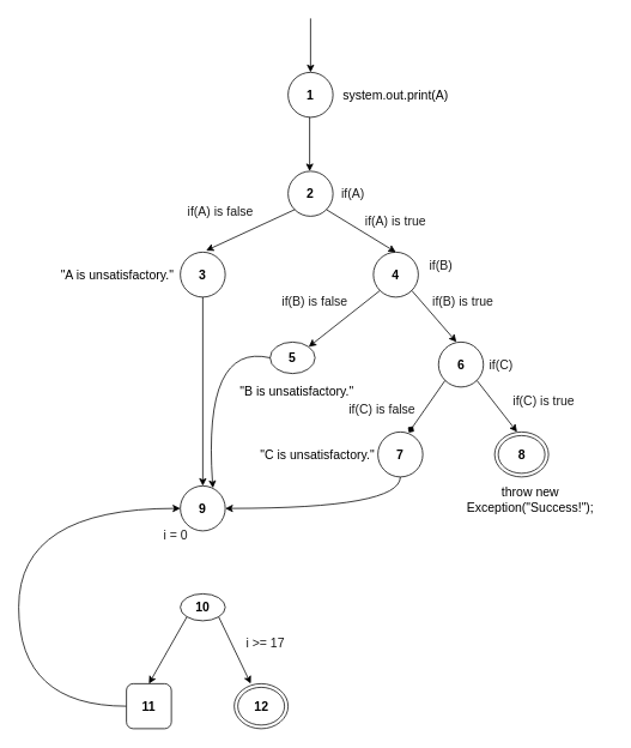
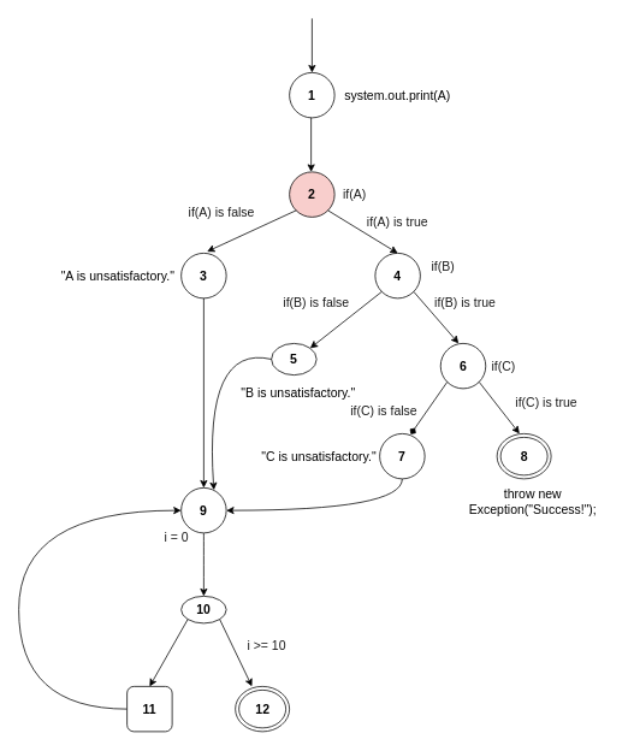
  <mxCell id="0" />
  <mxCell id="1" parent="0" />
  <mxCell id="2" value="&lt;font style=&quot;font-size: 14px;&quot;&gt;&lt;b&gt;1&lt;/b&gt;&lt;/font&gt;" style="ellipse;whiteSpace=wrap;html=1;aspect=fixed;" parent="1" vertex="1"><mxGeometry x="320" y="80" width="50" height="50" as="geometry" /></mxCell>
  <mxCell id="3" value="" style="endArrow=classic;html=1;rounded=0;fontSize=14;entryX=0.5;entryY=0;entryDx=0;entryDy=0;" parent="1" target="2" edge="1"><mxGeometry width="50" height="50" relative="1" as="geometry"><mxPoint x="345" y="20" as="sourcePoint" /><mxPoint x="370" y="150" as="targetPoint" /></mxGeometry></mxCell>
- <mxCell id="4" value="&lt;span style=&quot;font-size: 14px;&quot;&gt;&lt;b&gt;2&lt;/b&gt;&lt;/span&gt;" style="ellipse;whiteSpace=wrap;html=1;aspect=fixed;" parent="1" vertex="1"><mxGeometry x="320" y="190" width="50" height="50" as="geometry" /></mxCell>
+ <mxCell id="4" value="&lt;span style=&quot;font-size: 14px;&quot;&gt;&lt;b&gt;2&lt;/b&gt;&lt;/span&gt;" style="ellipse;whiteSpace=wrap;html=1;aspect=fixed;fillColor=#f8cecc;" parent="1" vertex="1"><mxGeometry x="320" y="190" width="50" height="50" as="geometry" /></mxCell>
  <mxCell id="5" value="" style="endArrow=classic;html=1;rounded=0;fontSize=14;entryX=0.5;entryY=0;entryDx=0;entryDy=0;" parent="1" edge="1"><mxGeometry width="50" height="50" relative="1" as="geometry"><mxPoint x="344" y="130" as="sourcePoint" /><mxPoint x="344" y="190" as="targetPoint" /></mxGeometry></mxCell>
  <mxCell id="6" value="system.out.print(A)" style="text;html=1;strokeColor=none;fillColor=none;align=center;verticalAlign=middle;whiteSpace=wrap;rounded=0;fontSize=14;" parent="1" vertex="1"><mxGeometry x="415" y="100" width="50" height="10" as="geometry" /></mxCell>
  <mxCell id="7" value="&lt;span style=&quot;font-size: 14px;&quot;&gt;&lt;b&gt;4&lt;/b&gt;&lt;/span&gt;" style="ellipse;whiteSpace=wrap;html=1;aspect=fixed;" parent="1" vertex="1"><mxGeometry x="415" y="280" width="50" height="50" as="geometry" /></mxCell>
  <mxCell id="8" value="" style="endArrow=classic;html=1;rounded=0;fontSize=14;entryX=0.645;entryY=-0.036;entryDx=0;entryDy=0;entryPerimeter=0;exitX=0;exitY=1;exitDx=0;exitDy=0;" parent="1" source="4" edge="1"><mxGeometry width="50" height="50" relative="1" as="geometry"><mxPoint x="354" y="140" as="sourcePoint" /><mxPoint x="228.7" y="278.2" as="targetPoint" /></mxGeometry></mxCell>
  <mxCell id="9" value="" style="endArrow=classic;html=1;rounded=0;fontSize=14;entryX=0.5;entryY=0;entryDx=0;entryDy=0;exitX=1;exitY=1;exitDx=0;exitDy=0;" parent="1" source="4" target="7" edge="1"><mxGeometry width="50" height="50" relative="1" as="geometry"><mxPoint x="364" y="150" as="sourcePoint" /><mxPoint x="364" y="210" as="targetPoint" /></mxGeometry></mxCell>
  <mxCell id="10" value="if(A) is true&lt;span style=&quot;color: rgba(0, 0, 0, 0); font-family: monospace; font-size: 0px; text-align: start;&quot;&gt;%3CmxGraphModel%3E%3Croot%3E%3CmxCell%20id%3D%220%22%2F%3E%3CmxCell%20id%3D%221%22%20parent%3D%220%22%2F%3E%3CmxCell%20id%3D%222%22%20value%3D%22!%20(i%20%26amp%3Blt%3B%20arr.length)%22%20style%3D%22text%3Bhtml%3D1%3BstrokeColor%3Dnone%3BfillColor%3Dnone%3Balign%3Dcenter%3BverticalAlign%3Dmiddle%3BwhiteSpace%3Dwrap%3Brounded%3D0%3BfontSize%3D14%3BfontColor%3D%231A1A1A%3B%22%20vertex%3D%221%22%20parent%3D%221%22%3E%3CmxGeometry%20x%3D%22290%22%20y%3D%22-900%22%20width%3D%2295%22%20height%3D%2230%22%20as%3D%22geometry%22%2F%3E%3C%2FmxCell%3E%3C%2Froot%3E%3C%2FmxGraphModel%3E&lt;/span&gt;" style="text;html=1;strokeColor=none;fillColor=none;align=center;verticalAlign=middle;whiteSpace=wrap;rounded=0;fontSize=14;fontColor=#1A1A1A;" parent="1" vertex="1"><mxGeometry x="395" y="230" width="90" height="30" as="geometry" /></mxCell>
  <mxCell id="11" value="&lt;span style=&quot;font-size: 14px;&quot;&gt;&lt;b&gt;5&lt;/b&gt;&lt;/span&gt;" style="ellipse;whiteSpace=wrap;html=1;aspect=fixed;" parent="1" vertex="1"><mxGeometry x="300" y="380" width="50" height="35" as="geometry" /></mxCell>
  <mxCell id="12" value="" style="endArrow=classic;html=1;rounded=0;exitX=0;exitY=1;exitDx=0;exitDy=0;entryX=1;entryY=0;entryDx=0;entryDy=0;" parent="1" source="7" target="11" edge="1"><mxGeometry width="50" height="50" relative="1" as="geometry"><mxPoint x="320" y="440" as="sourcePoint" /><mxPoint x="370" y="390" as="targetPoint" /></mxGeometry></mxCell>
  <mxCell id="13" value="&lt;span style=&quot;font-size: 14px;&quot;&gt;&lt;b&gt;6&lt;/b&gt;&lt;/span&gt;" style="ellipse;whiteSpace=wrap;html=1;aspect=fixed;direction=south;" parent="1" vertex="1"><mxGeometry x="487.5" y="380" width="50" height="50" as="geometry" /></mxCell>
  <mxCell id="14" value="&lt;b&gt;12&lt;/b&gt;" style="ellipse;html=1;shape=endState;fillColor=#FFFFFF;strokeColor=#080808;fontSize=14;" vertex="1" parent="1"><mxGeometry x="260" y="760" width="60" height="50" as="geometry" /></mxCell>
  <mxCell id="15" value="&lt;span style=&quot;font-size: 14px;&quot;&gt;&lt;b&gt;3&lt;/b&gt;&lt;/span&gt;" style="ellipse;whiteSpace=wrap;html=1;aspect=fixed;" vertex="1" parent="1"><mxGeometry x="200" y="280" width="50" height="50" as="geometry" /></mxCell>
  <mxCell id="16" value="if(A)" style="text;html=1;strokeColor=none;fillColor=none;align=center;verticalAlign=middle;whiteSpace=wrap;rounded=0;fontSize=14;fontColor=#1A1A1A;" vertex="1" parent="1"><mxGeometry x="345" y="200" width="95" height="30" as="geometry" /></mxCell>
  <mxCell id="17" value="if(A) is false&lt;span style=&quot;color: rgba(0, 0, 0, 0); font-family: monospace; font-size: 0px; text-align: start;&quot;&gt;%3CmxGraphModel%3E%3Croot%3E%3CmxCell%20id%3D%220%22%2F%3E%3CmxCell%20id%3D%221%22%20parent%3D%220%22%2F%3E%3CmxCell%20id%3D%222%22%20value%3D%22!%20(i%20%26amp%3Blt%3B%20arr.length)%22%20style%3D%22text%3Bhtml%3D1%3BstrokeColor%3Dnone%3BfillColor%3Dnone%3Balign%3Dcenter%3BverticalAlign%3Dmiddle%3BwhiteSpace%3Dwrap%3Brounded%3D0%3BfontSize%3D14%3BfontColor%3D%231A1A1A%3B%22%20vertex%3D%221%22%20parent%3D%221%22%3E%3CmxGeometry%20x%3D%22290%22%20y%3D%22-900%22%20width%3D%2295%22%20height%3D%2230%22%20as%3D%22geometry%22%2F%3E%3C%2FmxCell%3E%3C%2Froot%3E%3C%2FmxGraphModel%3E&lt;/span&gt;" style="text;html=1;strokeColor=none;fillColor=none;align=center;verticalAlign=middle;whiteSpace=wrap;rounded=0;fontSize=14;fontColor=#1A1A1A;" vertex="1" parent="1"><mxGeometry x="200" y="220" width="90" height="30" as="geometry" /></mxCell>
  <mxCell id="18" value="&quot;A is unsatisfactory.&quot;" style="text;html=1;strokeColor=none;fillColor=none;align=center;verticalAlign=middle;whiteSpace=wrap;rounded=0;fontSize=14;" vertex="1" parent="1"><mxGeometry x="40" y="300" width="180" height="10" as="geometry" /></mxCell>
  <mxCell id="19" value="if(B)" style="text;html=1;strokeColor=none;fillColor=none;align=center;verticalAlign=middle;whiteSpace=wrap;rounded=0;fontSize=14;fontColor=#1A1A1A;" vertex="1" parent="1"><mxGeometry x="442.5" y="280" width="95" height="30" as="geometry" /></mxCell>
  <mxCell id="20" value="" style="endArrow=classic;html=1;rounded=0;exitX=1;exitY=1;exitDx=0;exitDy=0;entryX=0;entryY=0.6;entryDx=0;entryDy=0;entryPerimeter=0;" edge="1" parent="1" source="7" target="13"><mxGeometry width="50" height="50" relative="1" as="geometry"><mxPoint x="432.322" y="332.678" as="sourcePoint" /><mxPoint x="372.678" y="397.322" as="targetPoint" /></mxGeometry></mxCell>
  <mxCell id="21" value="if(B) is true&lt;span style=&quot;color: rgba(0, 0, 0, 0); font-family: monospace; font-size: 0px; text-align: start;&quot;&gt;%3CmxGraphModel%3E%3Croot%3E%3CmxCell%20id%3D%220%22%2F%3E%3CmxCell%20id%3D%221%22%20parent%3D%220%22%2F%3E%3CmxCell%20id%3D%222%22%20value%3D%22!%20(i%20%26amp%3Blt%3B%20arr.length)%22%20style%3D%22text%3Bhtml%3D1%3BstrokeColor%3Dnone%3BfillColor%3Dnone%3Balign%3Dcenter%3BverticalAlign%3Dmiddle%3BwhiteSpace%3Dwrap%3Brounded%3D0%3BfontSize%3D14%3BfontColor%3D%231A1A1A%3B%22%20vertex%3D%221%22%20parent%3D%221%22%3E%3CmxGeometry%20x%3D%22290%22%20y%3D%22-900%22%20width%3D%2295%22%20height%3D%2230%22%20as%3D%22geometry%22%2F%3E%3C%2FmxCell%3E%3C%2Froot%3E%3C%2FmxGraphModel%3E&lt;/span&gt;" style="text;html=1;strokeColor=none;fillColor=none;align=center;verticalAlign=middle;whiteSpace=wrap;rounded=0;fontSize=14;fontColor=#1A1A1A;" vertex="1" parent="1"><mxGeometry x="470" y="320" width="90" height="30" as="geometry" /></mxCell>
  <mxCell id="22" value="if(B) is false&lt;span style=&quot;color: rgba(0, 0, 0, 0); font-family: monospace; font-size: 0px; text-align: start;&quot;&gt;%3CmxGraphModel%3E%3Croot%3E%3CmxCell%20id%3D%220%22%2F%3E%3CmxCell%20id%3D%221%22%20parent%3D%220%22%2F%3E%3CmxCell%20id%3D%222%22%20value%3D%22!%20(i%20%26amp%3Blt%3B%20arr.length)%22%20style%3D%22text%3Bhtml%3D1%3BstrokeColor%3Dnone%3BfillColor%3Dnone%3Balign%3Dcenter%3BverticalAlign%3Dmiddle%3BwhiteSpace%3Dwrap%3Brounded%3D0%3BfontSize%3D14%3BfontColor%3D%231A1A1A%3B%22%20vertex%3D%221%22%20parent%3D%221%22%3E%3CmxGeometry%20x%3D%22290%22%20y%3D%22-900%22%20width%3D%2295%22%20height%3D%2230%22%20as%3D%22geometry%22%2F%3E%3C%2FmxCell%3E%3C%2Froot%3E%3C%2FmxGraphModel%3E&lt;/span&gt;" style="text;html=1;strokeColor=none;fillColor=none;align=center;verticalAlign=middle;whiteSpace=wrap;rounded=0;fontSize=14;fontColor=#1A1A1A;" vertex="1" parent="1"><mxGeometry x="305" y="320" width="90" height="30" as="geometry" /></mxCell>
  <mxCell id="23" value="" style="endArrow=classic;html=1;rounded=0;exitX=1;exitY=0;exitDx=0;exitDy=0;entryX=0.5;entryY=0;entryDx=0;entryDy=0;" edge="1" parent="1" source="13"><mxGeometry width="50" height="50" relative="1" as="geometry"><mxPoint x="382.678" y="432.678" as="sourcePoint" /><mxPoint x="575" y="480" as="targetPoint" /></mxGeometry></mxCell>
  <mxCell id="24" value="&quot;B is unsatisfactory.&quot;" style="text;html=1;strokeColor=none;fillColor=none;align=center;verticalAlign=middle;whiteSpace=wrap;rounded=0;fontSize=14;" vertex="1" parent="1"><mxGeometry x="240" y="430" width="180" height="10" as="geometry" /></mxCell>
  <mxCell id="25" style="edgeStyle=orthogonalEdgeStyle;curved=1;orthogonalLoop=1;jettySize=auto;html=1;entryX=1;entryY=0.5;entryDx=0;entryDy=0;strokeColor=default;" edge="1" parent="1" source="26" target="35"><mxGeometry relative="1" as="geometry"><Array as="points"><mxPoint x="445" y="565" /></Array></mxGeometry></mxCell>
  <mxCell id="26" value="&lt;span style=&quot;font-size: 14px;&quot;&gt;&lt;b&gt;7&lt;/b&gt;&lt;/span&gt;" style="ellipse;whiteSpace=wrap;html=1;aspect=fixed;" vertex="1" parent="1"><mxGeometry x="420" y="480" width="50" height="50" as="geometry" /></mxCell>
  <mxCell id="27" value="" style="endArrow=diamond;html=1;rounded=0;exitX=1;exitY=1;exitDx=0;exitDy=0;entryX=0.688;entryY=0.012;entryDx=0;entryDy=0;entryPerimeter=0;" edge="1" parent="1" source="13" target="26"><mxGeometry width="50" height="50" relative="1" as="geometry"><mxPoint x="540.178" y="432.678" as="sourcePoint" /><mxPoint x="605" y="490" as="targetPoint" /></mxGeometry></mxCell>
  <mxCell id="28" value="&quot;C is unsatisfactory.&quot;" style="text;html=1;strokeColor=none;fillColor=none;align=center;verticalAlign=middle;whiteSpace=wrap;rounded=0;fontSize=14;" vertex="1" parent="1"><mxGeometry x="262.5" y="500" width="180" height="10" as="geometry" /></mxCell>
  <mxCell id="29" value="if(C)" style="text;html=1;strokeColor=none;fillColor=none;align=center;verticalAlign=middle;whiteSpace=wrap;rounded=0;fontSize=14;fontColor=#1A1A1A;" vertex="1" parent="1"><mxGeometry x="510" y="390" width="95" height="30" as="geometry" /></mxCell>
  <mxCell id="30" value="if(C) is true&lt;span style=&quot;color: rgba(0, 0, 0, 0); font-family: monospace; font-size: 0px; text-align: start;&quot;&gt;%3CmxGraphModel%3E%3Croot%3E%3CmxCell%20id%3D%220%22%2F%3E%3CmxCell%20id%3D%221%22%20parent%3D%220%22%2F%3E%3CmxCell%20id%3D%222%22%20value%3D%22!%20(i%20%26amp%3Blt%3B%20arr.length)%22%20style%3D%22text%3Bhtml%3D1%3BstrokeColor%3Dnone%3BfillColor%3Dnone%3Balign%3Dcenter%3BverticalAlign%3Dmiddle%3BwhiteSpace%3Dwrap%3Brounded%3D0%3BfontSize%3D14%3BfontColor%3D%231A1A1A%3B%22%20vertex%3D%221%22%20parent%3D%221%22%3E%3CmxGeometry%20x%3D%22290%22%20y%3D%22-900%22%20width%3D%2295%22%20height%3D%2230%22%20as%3D%22geometry%22%2F%3E%3C%2FmxCell%3E%3C%2Froot%3E%3C%2FmxGraphModel%3E&lt;/span&gt;" style="text;html=1;strokeColor=none;fillColor=none;align=center;verticalAlign=middle;whiteSpace=wrap;rounded=0;fontSize=14;fontColor=#1A1A1A;" vertex="1" parent="1"><mxGeometry x="560" y="430" width="90" height="30" as="geometry" /></mxCell>
  <mxCell id="31" value="if(C) is false&lt;span style=&quot;color: rgba(0, 0, 0, 0); font-family: monospace; font-size: 0px; text-align: start;&quot;&gt;%3CmxGraphModel%3E%3Croot%3E%3CmxCell%20id%3D%220%22%2F%3E%3CmxCell%20id%3D%221%22%20parent%3D%220%22%2F%3E%3CmxCell%20id%3D%222%22%20value%3D%22!%20(i%20%26amp%3Blt%3B%20arr.length)%22%20style%3D%22text%3Bhtml%3D1%3BstrokeColor%3Dnone%3BfillColor%3Dnone%3Balign%3Dcenter%3BverticalAlign%3Dmiddle%3BwhiteSpace%3Dwrap%3Brounded%3D0%3BfontSize%3D14%3BfontColor%3D%231A1A1A%3B%22%20vertex%3D%221%22%20parent%3D%221%22%3E%3CmxGeometry%20x%3D%22290%22%20y%3D%22-900%22%20width%3D%2295%22%20height%3D%2230%22%20as%3D%22geometry%22%2F%3E%3C%2FmxCell%3E%3C%2Froot%3E%3C%2FmxGraphModel%3E&lt;/span&gt;" style="text;html=1;strokeColor=none;fillColor=none;align=center;verticalAlign=middle;whiteSpace=wrap;rounded=0;fontSize=14;fontColor=#1A1A1A;" vertex="1" parent="1"><mxGeometry x="380" y="440" width="90" height="30" as="geometry" /></mxCell>
  <mxCell id="32" value="&lt;b&gt;8&lt;/b&gt;" style="ellipse;html=1;shape=endState;fillColor=#FFFFFF;strokeColor=#080808;fontSize=14;" vertex="1" parent="1"><mxGeometry x="550" y="480" width="60" height="50" as="geometry" /></mxCell>
  <mxCell id="33" value="throw new Exception(&quot;Success!&quot;);" style="text;html=1;strokeColor=none;fillColor=none;align=center;verticalAlign=middle;whiteSpace=wrap;rounded=0;fontSize=14;" vertex="1" parent="1"><mxGeometry x="500" y="550" width="180" height="10" as="geometry" /></mxCell>
+ <mxCell id="34" style="edgeStyle=orthogonalEdgeStyle;curved=1;orthogonalLoop=1;jettySize=auto;html=1;entryX=0.5;entryY=0;entryDx=0;entryDy=0;strokeColor=default;" edge="1" parent="1" source="35" target="38"><mxGeometry relative="1" as="geometry" /></mxCell>
  <mxCell id="35" value="&lt;span style=&quot;font-size: 14px;&quot;&gt;&lt;b&gt;9&lt;/b&gt;&lt;/span&gt;" style="ellipse;whiteSpace=wrap;html=1;aspect=fixed;" vertex="1" parent="1"><mxGeometry x="200" y="540" width="50" height="50" as="geometry" /></mxCell>
  <mxCell id="36" value="" style="endArrow=classic;html=1;rounded=0;exitX=0.5;exitY=1;exitDx=0;exitDy=0;entryX=0.5;entryY=0;entryDx=0;entryDy=0;" edge="1" parent="1" source="15" target="35"><mxGeometry width="50" height="50" relative="1" as="geometry"><mxPoint x="350" y="450" as="sourcePoint" /><mxPoint x="400" y="400" as="targetPoint" /></mxGeometry></mxCell>
  <mxCell id="37" value="" style="endArrow=classic;html=1;strokeColor=default;curved=1;exitX=0;exitY=0.5;exitDx=0;exitDy=0;entryX=0.725;entryY=0.048;entryDx=0;entryDy=0;entryPerimeter=0;" edge="1" parent="1" source="11" target="35"><mxGeometry width="50" height="50" relative="1" as="geometry"><mxPoint x="350" y="450" as="sourcePoint" /><mxPoint x="400" y="400" as="targetPoint" /><Array as="points"><mxPoint x="225" y="380" /></Array></mxGeometry></mxCell>
  <mxCell id="38" value="&lt;span style=&quot;font-size: 14px;&quot;&gt;&lt;b&gt;10&lt;/b&gt;&lt;/span&gt;" style="ellipse;whiteSpace=wrap;html=1;aspect=fixed;" vertex="1" parent="1"><mxGeometry x="200" y="660" width="50" height="30" as="geometry" /></mxCell>
  <mxCell id="39" style="edgeStyle=orthogonalEdgeStyle;curved=1;orthogonalLoop=1;jettySize=auto;html=1;entryX=0;entryY=0.5;entryDx=0;entryDy=0;strokeColor=default;" edge="1" parent="1" source="40" target="35"><mxGeometry relative="1" as="geometry"><Array as="points"><mxPoint x="20" y="785" /><mxPoint x="20" y="565" /></Array></mxGeometry></mxCell>
  <mxCell id="40" value="&lt;span style=&quot;font-size: 14px;&quot;&gt;&lt;b&gt;11&lt;/b&gt;&lt;/span&gt;" style="whiteSpace=wrap;html=1;aspect=fixed;rounded=1;" vertex="1" parent="1"><mxGeometry x="140" y="760" width="50" height="50" as="geometry" /></mxCell>
  <mxCell id="41" value="i = 0" style="text;html=1;strokeColor=none;fillColor=none;align=center;verticalAlign=middle;whiteSpace=wrap;rounded=0;fontSize=14;fontColor=#1A1A1A;" vertex="1" parent="1"><mxGeometry x="150" y="580" width="90" height="30" as="geometry" /></mxCell>
  <mxCell id="42" value="" style="endArrow=classic;html=1;rounded=0;exitX=1;exitY=1;exitDx=0;exitDy=0;entryX=0.319;entryY=0;entryDx=0;entryDy=0;entryPerimeter=0;" edge="1" parent="1" source="38"><mxGeometry width="50" height="50" relative="1" as="geometry"><mxPoint x="239.998" y="699.998" as="sourcePoint" /><mxPoint x="278.45" y="760" as="targetPoint" /></mxGeometry></mxCell>
  <mxCell id="43" value="" style="endArrow=classic;html=1;rounded=0;exitX=0;exitY=1;exitDx=0;exitDy=0;entryX=0.5;entryY=0;entryDx=0;entryDy=0;" edge="1" parent="1" source="38" target="40"><mxGeometry width="50" height="50" relative="1" as="geometry"><mxPoint x="252.678" y="712.678" as="sourcePoint" /><mxPoint x="295.95" y="770" as="targetPoint" /></mxGeometry></mxCell>
- <mxCell id="44" value="i &amp;gt;= 17" style="text;html=1;strokeColor=none;fillColor=none;align=center;verticalAlign=middle;whiteSpace=wrap;rounded=0;fontSize=14;fontColor=#1A1A1A;" vertex="1" parent="1"><mxGeometry x="250" y="700" width="90" height="30" as="geometry" /></mxCell>
+ <mxCell id="44" value="i &amp;gt;= 10" style="text;html=1;strokeColor=none;fillColor=none;align=center;verticalAlign=middle;whiteSpace=wrap;rounded=0;fontSize=14;fontColor=#1A1A1A;" vertex="1" parent="1"><mxGeometry x="250" y="700" width="90" height="30" as="geometry" /></mxCell>
